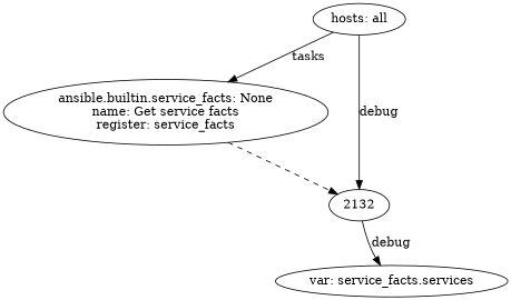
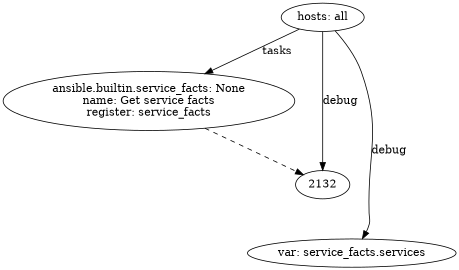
  digraph {
    n1 [label="ansible.builtin.service_facts: None\nname: Get service facts\nregister: service_facts\n"]
    2132
    n3 [label="var: service_facts.services\n"]
    n4 [label="hosts: all\n"]
    n1 -> 2132 [style=dashed]
-   2132 -> n3 [label=debug]
+   n4 -> n3 [label=debug]
    n4 -> n1 [label=tasks]
    n4 -> 2132 [label=debug]
  }
